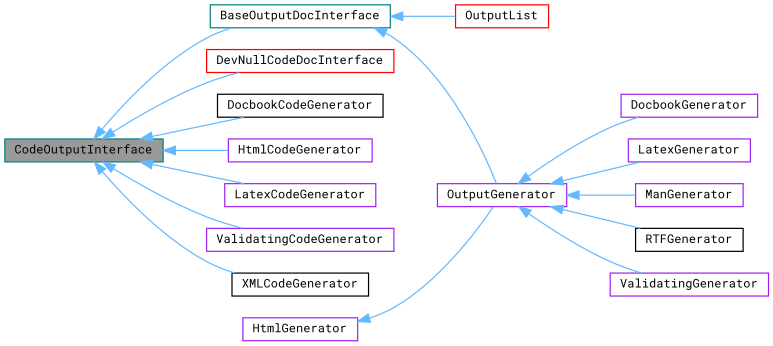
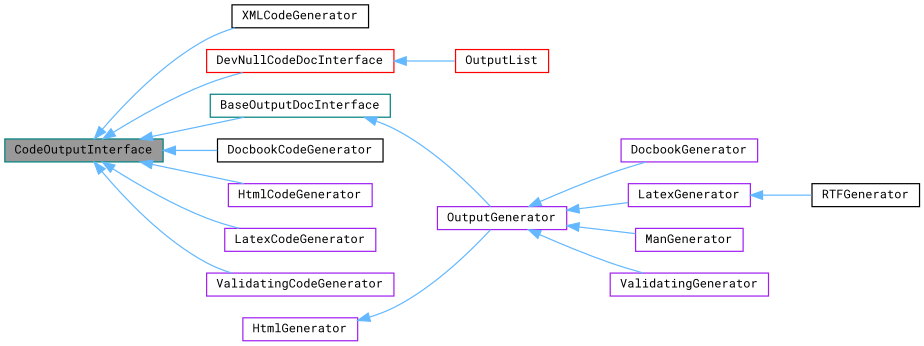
  digraph {
    fontname="Roboto Mono"
    rankdir=LR
    node [color=purple fillcolor=white fontname="Roboto Mono" fontsize=10 shape=box style=filled]
    edge [color=steelblue1 dir=back fontname="Roboto Mono" fontsize=10 labelfontname=Helvetica labelfontsize=10 style=solid]
    n1 [color=teal fillcolor=grey60 fontcolor=black height=0.2 label=CodeOutputInterface width=0.4]
    n2 [color=teal height=0.2 label=BaseOutputDocInterface width=0.4]
    n3 [color=red height=0.2 label=DevNullCodeDocInterface width=0.4]
    n4 [color=black height=0.2 label=DocbookCodeGenerator width=0.4]
    n5 [height=0.2 label=HtmlCodeGenerator width=0.4]
    n6 [height=0.2 label=LatexCodeGenerator width=0.4]
    n7 [height=0.2 label=ValidatingCodeGenerator width=0.4]
    n8 [color=black height=0.2 label=XMLCodeGenerator width=0.4]
    n9 [height=0.2 label=OutputGenerator width=0.4]
    n10 [color=red height=0.2 label=OutputList width=0.4]
    n11 [height=0.2 label=DocbookGenerator width=0.4]
    n12 [height=0.2 label=LatexGenerator width=0.4]
    n13 [height=0.2 label=ManGenerator width=0.4]
    n14 [color=black height=0.2 label=RTFGenerator width=0.4]
    n15 [height=0.2 label=ValidatingGenerator width=0.4]
    n16 [height=0.2 label=HtmlGenerator width=0.4]
    n1 -> n2
    n1 -> n3
    n1 -> n4
    n1 -> n5
    n1 -> n6
    n1 -> n7
    n1 -> n8
    n2 -> n9
-   n2 -> n10
+   n3 -> n10
    n9 -> n11
    n9 -> n12
    n9 -> n13
-   n9 -> n14
+   n12 -> n14
    n9 -> n15
    n16 -> n9
  }
